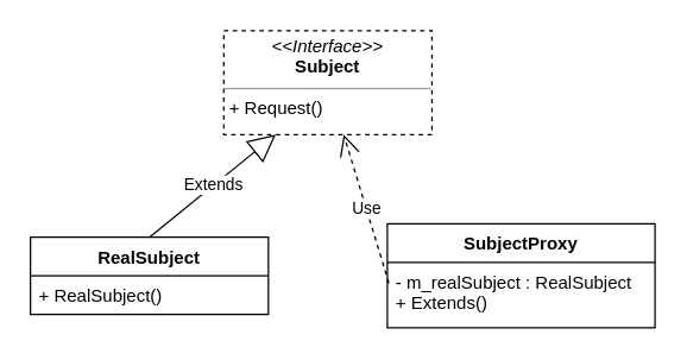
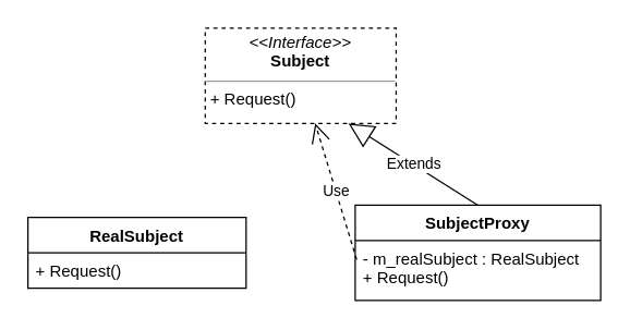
  <mxCell id="0" />
  <mxCell id="1" parent="0" />
  <mxCell id="2" value="&lt;p style=&quot;margin: 0px ; margin-top: 4px ; text-align: center&quot;&gt;&lt;i&gt;&amp;lt;&amp;lt;Interface&amp;gt;&amp;gt;&lt;/i&gt;&lt;br&gt;&lt;b&gt;Subject&lt;/b&gt;&lt;/p&gt;&lt;hr size=&quot;1&quot;&gt;&lt;p style=&quot;margin: 0px ; margin-left: 4px&quot;&gt;+ Request()&lt;br&gt;&lt;br&gt;&lt;/p&gt;" style="verticalAlign=top;align=left;overflow=fill;fontSize=12;fontFamily=Helvetica;html=1;dashed=1;" vertex="1" parent="1"><mxGeometry x="150" y="20" width="140" height="70" as="geometry" /></mxCell>
  <mxCell id="3" value="SubjectProxy" style="swimlane;fontStyle=1;childLayout=stackLayout;horizontal=1;startSize=26;fillColor=none;horizontalStack=0;resizeParent=1;resizeParentMax=0;resizeLast=0;collapsible=1;marginBottom=0;" vertex="1" parent="1"><mxGeometry x="260" y="150" width="180" height="70" as="geometry" /></mxCell>
- <mxCell id="4" value="- m_realSubject : RealSubject &#10;+ Extends()" style="text;strokeColor=none;fillColor=none;align=left;verticalAlign=top;spacingLeft=4;spacingRight=4;overflow=hidden;rotatable=0;points=[[0,0.5],[1,0.5]];portConstraint=eastwest;" vertex="1" parent="3"><mxGeometry y="26" width="180" height="44" as="geometry" /></mxCell>
+ <mxCell id="4" value="- m_realSubject : RealSubject &#10;+ Request()" style="text;strokeColor=none;fillColor=none;align=left;verticalAlign=top;spacingLeft=4;spacingRight=4;overflow=hidden;rotatable=0;points=[[0,0.5],[1,0.5]];portConstraint=eastwest;" vertex="1" parent="3"><mxGeometry y="26" width="180" height="44" as="geometry" /></mxCell>
  <mxCell id="5" value="RealSubject" style="swimlane;fontStyle=1;childLayout=stackLayout;horizontal=1;startSize=26;fillColor=none;horizontalStack=0;resizeParent=1;resizeParentMax=0;resizeLast=0;collapsible=1;marginBottom=0;" vertex="1" parent="1"><mxGeometry x="20" y="159" width="160" height="52" as="geometry" /></mxCell>
- <mxCell id="6" value="+ RealSubject()" style="text;strokeColor=none;fillColor=none;align=left;verticalAlign=top;spacingLeft=4;spacingRight=4;overflow=hidden;rotatable=0;points=[[0,0.5],[1,0.5]];portConstraint=eastwest;" vertex="1" parent="5"><mxGeometry y="26" width="160" height="26" as="geometry" /></mxCell>
- <mxCell id="7" value="Extends" style="endArrow=block;endSize=16;endFill=0;html=1;entryX=0.25;entryY=1;entryDx=0;entryDy=0;exitX=0.5;exitY=0;exitDx=0;exitDy=0;" edge="1" parent="1" source="5" target="2"><mxGeometry width="160" relative="1" as="geometry"><mxPoint x="-20" y="340" as="sourcePoint" /><mxPoint x="140" y="340" as="targetPoint" /></mxGeometry></mxCell>
+ <mxCell id="6" value="+ Request()" style="text;strokeColor=none;fillColor=none;align=left;verticalAlign=top;spacingLeft=4;spacingRight=4;overflow=hidden;rotatable=0;points=[[0,0.5],[1,0.5]];portConstraint=eastwest;" vertex="1" parent="5"><mxGeometry y="26" width="160" height="26" as="geometry" /></mxCell>
+ <mxCell id="8" value="Extends" style="endArrow=block;endSize=16;endFill=0;html=1;entryX=0.75;entryY=1;entryDx=0;entryDy=0;exitX=0.5;exitY=0;exitDx=0;exitDy=0;" edge="1" parent="1" source="3" target="2"><mxGeometry width="160" relative="1" as="geometry"><mxPoint x="200" y="350" as="sourcePoint" /><mxPoint x="360" y="350" as="targetPoint" /></mxGeometry></mxCell>
  <mxCell id="9" value="Use" style="endArrow=open;endSize=12;dashed=1;html=1;exitX=0.006;exitY=0.318;exitDx=0;exitDy=0;exitPerimeter=0;" edge="1" parent="1" source="4" target="2"><mxGeometry width="160" relative="1" as="geometry"><mxPoint x="210" y="340" as="sourcePoint" /><mxPoint x="370" y="340" as="targetPoint" /></mxGeometry></mxCell>
